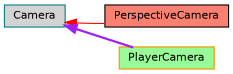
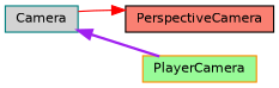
  digraph {
    rankdir=LR
    node [fontname=Helvetica fontsize=10 shape=record style=filled]
    edge [dir=back fontname=Helvetica fontsize=10 labelfontname=Helvetica labelfontsize=10]
    n1 [color=teal fillcolor=lightgrey fontcolor=black height=0.2 label=Camera width=0.4]
    n2 [color=black fillcolor=salmon height=0.2 label=PerspectiveCamera width=0.4]
    n3 [color=darkorange fillcolor=palegreen height=0.2 label=PlayerCamera width=0.4]
-   n1 -> n2 [color=red style=solid]
+   n2 -> n1 [color=red style=solid]
    n1 -> n3 [color=purple style=bold]
  }
